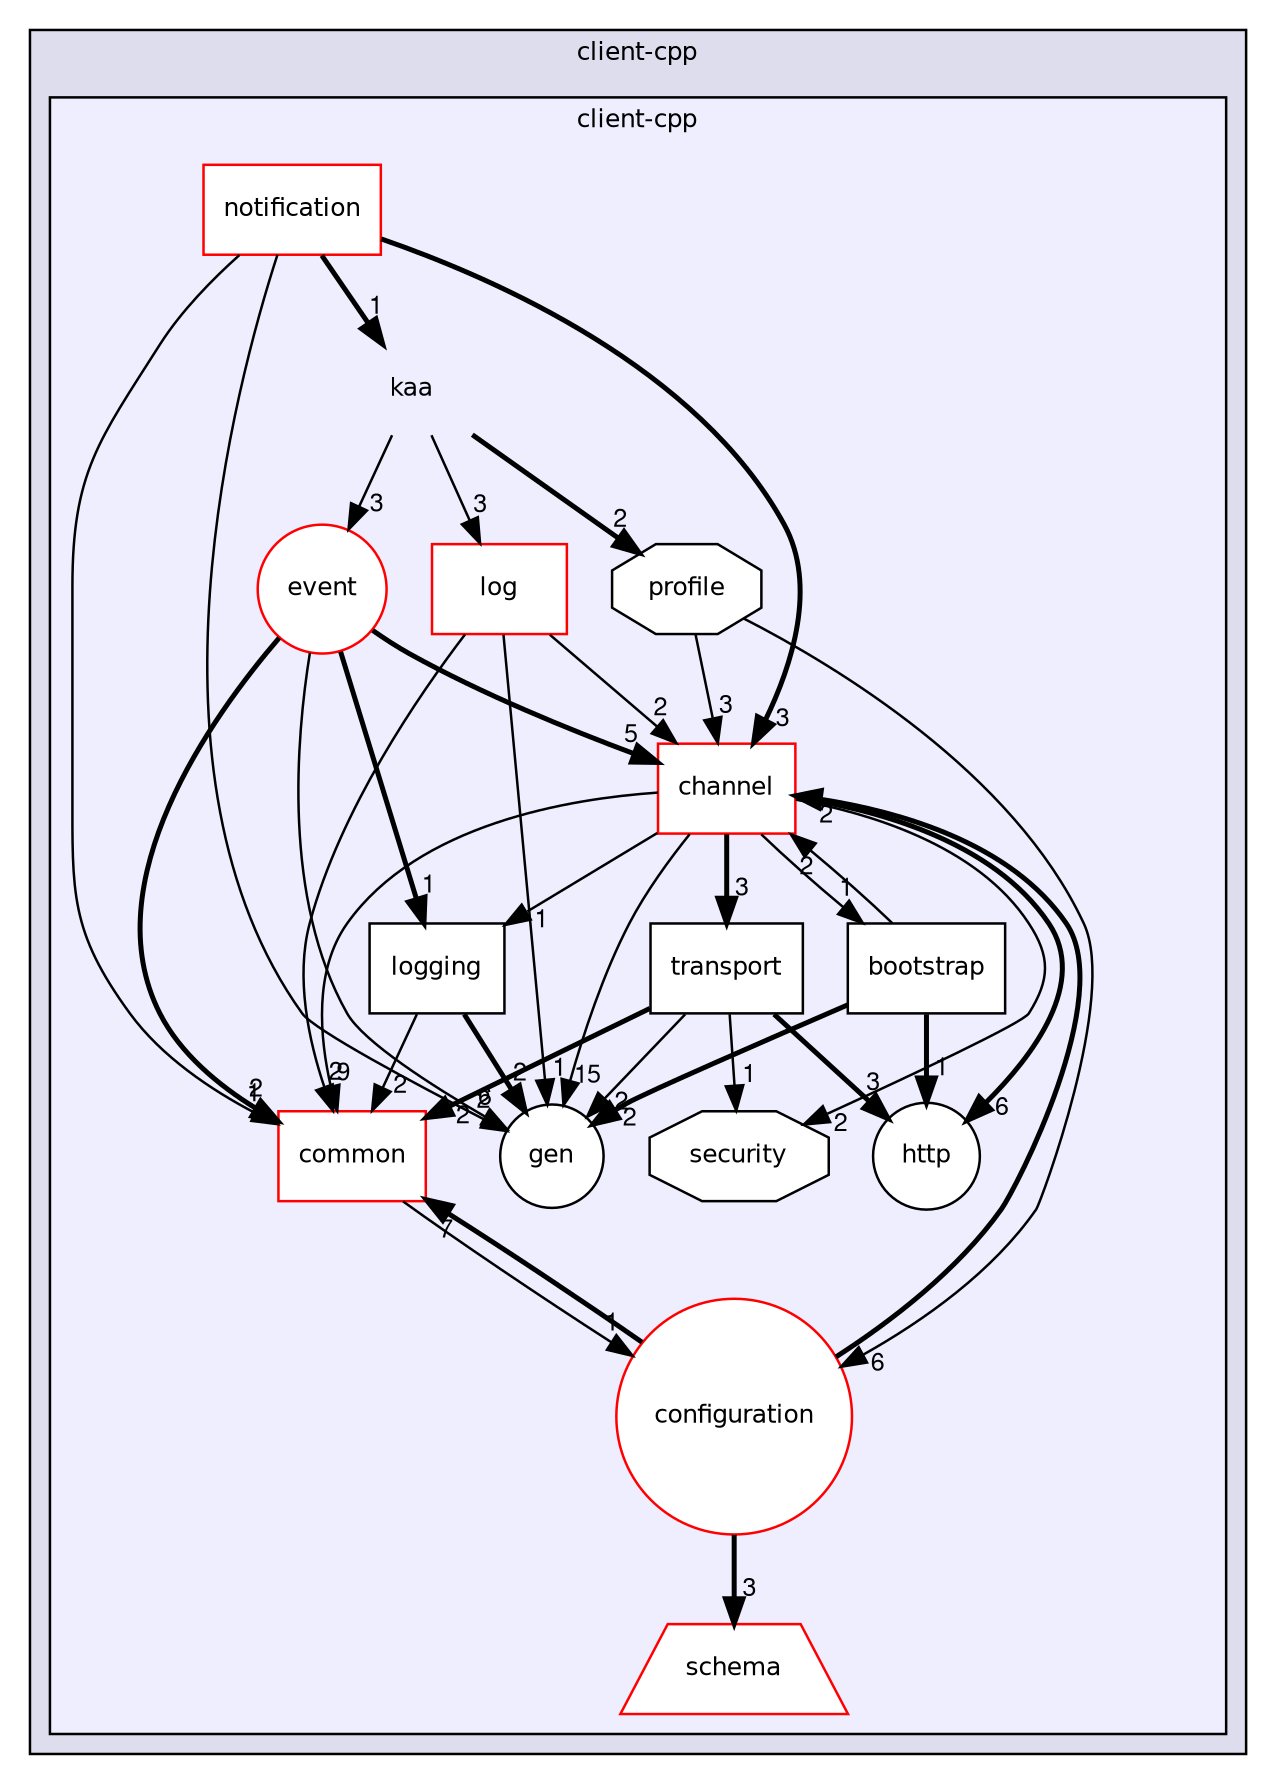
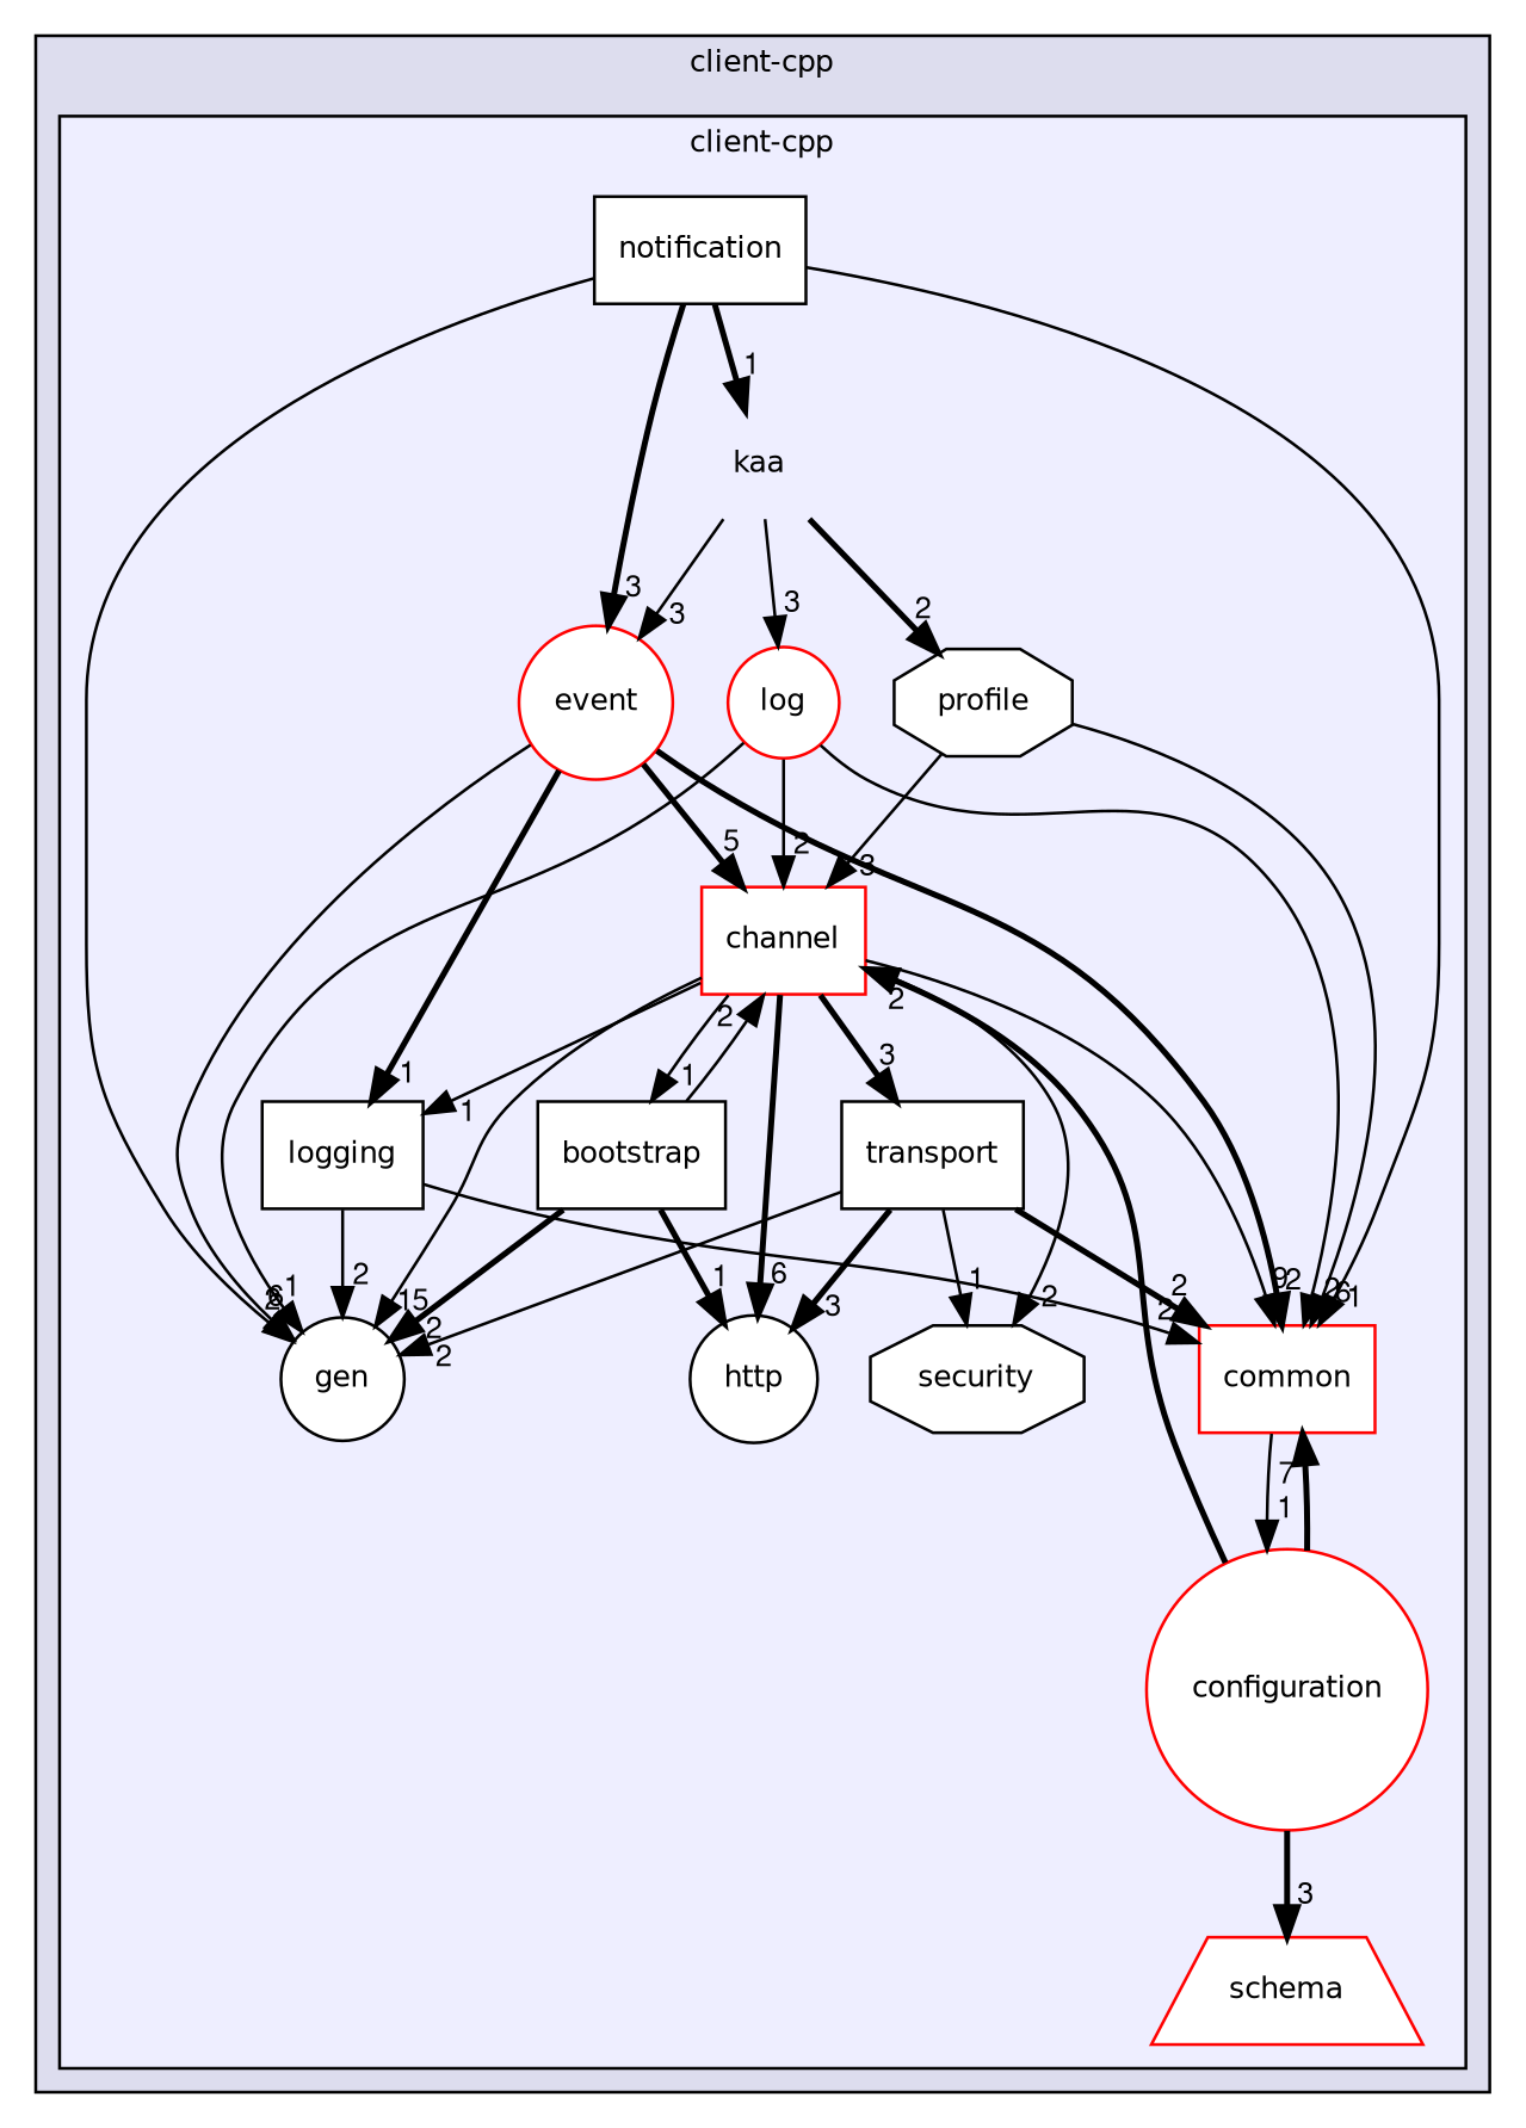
  digraph {
    compound=true
    fontname="DejaVu Sans"
    node [fontname="DejaVu Sans" fontsize=10 shape=box color=black fillcolor=white style=filled]
    edge [fontname="DejaVu Sans" headlabel=2 labeldistance=1.5 labelfontname=FreeSans labelfontsize=10 style=solid]
    n1 [label=kaa shape=plaintext color="" fillcolor="" style=""]
    n2 [label=bootstrap]
    n3 [color=red label=channel]
    n4 [color=red label=common]
    n5 [color=red label=configuration shape=circle]
    n6 [color=red label=event shape=circle]
    n7 [label=gen shape=circle]
    n8 [label=http shape=circle]
-   n9 [color=red label=log]
+   n9 [color=red label=log shape=circle]
    n10 [label=logging]
-   n11 [color=red label=notification]
+   n11 [label=notification]
    n12 [label=profile shape=octagon]
    n13 [color=red label=schema shape=trapezium]
    n14 [label=security shape=octagon]
    n15 [label=transport]
    subgraph cluster_1 {
      bgcolor="#ddddee"
      fontsize=10
      label="client-cpp"
      pencolor=black
      subgraph cluster_2 {
        bgcolor="#eeeeff"
        fontsize=10
        label="client-cpp"
        pencolor=black
        n1
        n2
        n3
        n4
        n5
        n6
        n7
        n8
        n9
        n10
        n11
        n12
        n13
        n14
        n15
      }
    }
    n1 -> n6 [headlabel=3]
    n1 -> n9 [headlabel=3]
    n1 -> n12 [style=bold]
    n2 -> n3
    n2 -> n7 [style=bold]
    n2 -> n8 [headlabel=1 style=bold]
    n3 -> n2 [headlabel=1]
    n3 -> n4 [headlabel=9]
    n3 -> n7 [headlabel=15]
    n3 -> n8 [headlabel=6 style=bold]
    n3 -> n10 [headlabel=1]
    n3 -> n14
    n3 -> n15 [headlabel=3 style=bold]
    n4 -> n5 [headlabel=1]
    n5 -> n3 [style=bold]
    n5 -> n4 [headlabel=7 style=bold]
    n5 -> n13 [headlabel=3 style=bold]
    n6 -> n3 [headlabel=5 style=bold]
    n6 -> n4 [style=bold]
    n6 -> n7 [headlabel=6]
    n6 -> n10 [headlabel=1 style=bold]
    n9 -> n3
    n9 -> n4
    n9 -> n7 [headlabel=1]
    n10 -> n4
-   n10 -> n7 [style=bold]
+   n10 -> n7
    n11 -> n1 [headlabel=1 style=bold]
-   n11 -> n3 [headlabel=3 style=bold]
+   n11 -> n6 [headlabel=3 style=bold]
    n11 -> n4 [headlabel=1]
    n11 -> n7
    n12 -> n3 [headlabel=3]
-   n12 -> n5 [headlabel=6]
+   n12 -> n4 [headlabel=6]
    n15 -> n4 [style=bold]
    n15 -> n7
    n15 -> n8 [headlabel=3 style=bold]
    n15 -> n14 [headlabel=1]
  }
